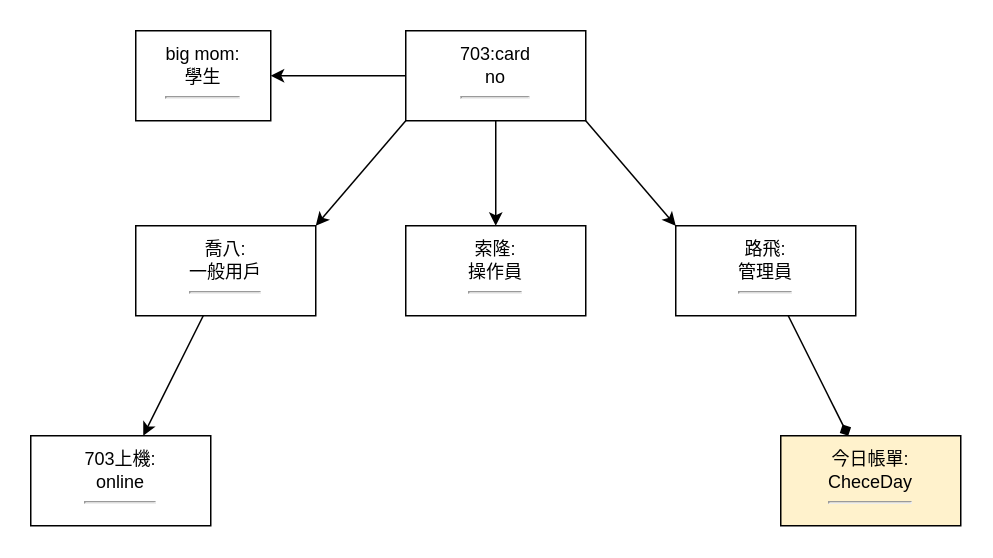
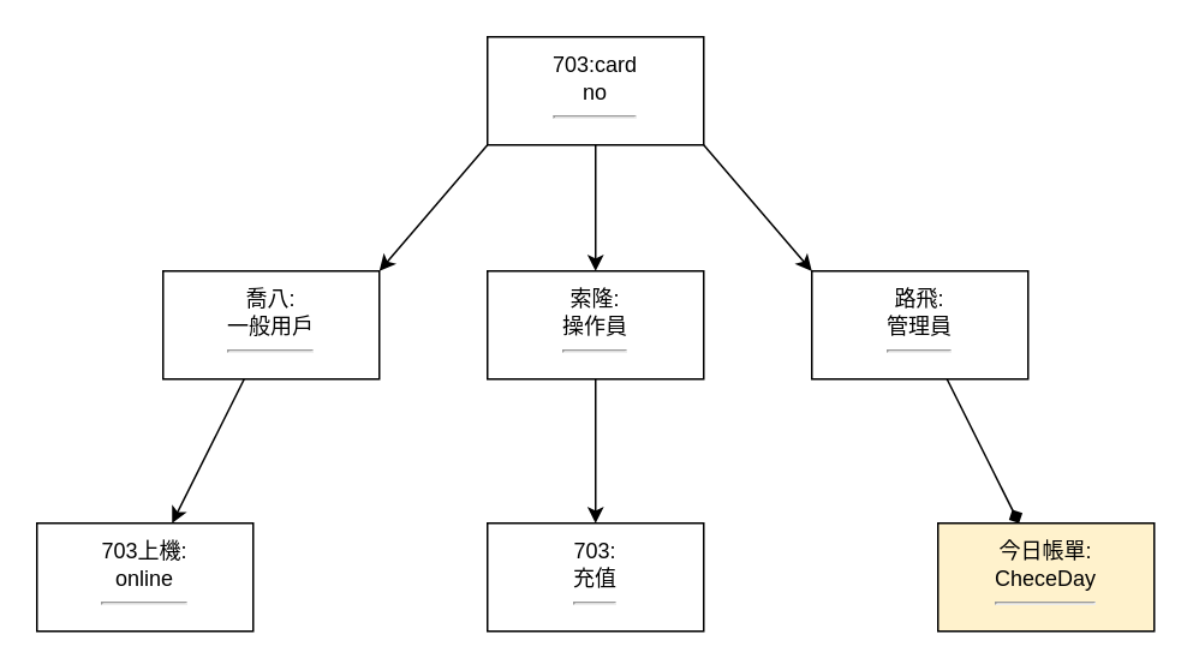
  <mxCell id="0" />
  <mxCell id="1" parent="0" />
- <mxCell id="2" value="" style="edgeStyle=orthogonalEdgeStyle;rounded=0;orthogonalLoop=1;jettySize=auto;html=1;" edge="1" parent="1" source="6" target="7"><mxGeometry relative="1" as="geometry" /></mxCell>
  <mxCell id="3" style="edgeStyle=none;rounded=0;orthogonalLoop=1;jettySize=auto;html=1;entryX=0;entryY=1;entryDx=0;entryDy=0;exitX=0;exitY=1;exitDx=0;exitDy=0;" edge="1" parent="1" source="6" target="9"><mxGeometry relative="1" as="geometry" /></mxCell>
  <mxCell id="4" value="" style="edgeStyle=none;rounded=0;orthogonalLoop=1;jettySize=auto;html=1;" edge="1" parent="1" source="6" target="11"><mxGeometry relative="1" as="geometry" /></mxCell>
  <mxCell id="5" style="edgeStyle=none;rounded=0;orthogonalLoop=1;jettySize=auto;html=1;exitX=1;exitY=1;exitDx=0;exitDy=0;entryX=0;entryY=0;entryDx=0;entryDy=0;" edge="1" parent="1" source="6" target="13"><mxGeometry relative="1" as="geometry"><mxPoint x="490" y="150" as="targetPoint" /></mxGeometry></mxCell>
  <mxCell id="6" value="703:card&lt;br&gt;no&lt;br&gt;&lt;hr&gt;" style="rounded=0;whiteSpace=wrap;html=1;" vertex="1" parent="1"><mxGeometry x="270" y="20" width="120" height="60" as="geometry" /></mxCell>
- <mxCell id="7" value="big mom:&lt;br&gt;學生&lt;br&gt;&lt;hr&gt;" style="rounded=0;whiteSpace=wrap;html=1;" vertex="1" parent="1"><mxGeometry x="90" y="20" width="90" height="60" as="geometry" /></mxCell>
  <mxCell id="8" value="" style="edgeStyle=none;rounded=0;orthogonalLoop=1;jettySize=auto;html=1;" edge="1" parent="1" source="9" target="14"><mxGeometry relative="1" as="geometry" /></mxCell>
  <mxCell id="9" value="喬八:&lt;br&gt;一般用戶&lt;br&gt;&lt;hr&gt;" style="rounded=0;whiteSpace=wrap;html=1;direction=west;" vertex="1" parent="1"><mxGeometry x="90" y="150" width="120" height="60" as="geometry" /></mxCell>
+ <mxCell id="10" value="" style="edgeStyle=none;rounded=0;orthogonalLoop=1;jettySize=auto;html=1;" edge="1" parent="1" source="11" target="15"><mxGeometry relative="1" as="geometry" /></mxCell>
  <mxCell id="11" value="索隆:&lt;br&gt;操作員&lt;br&gt;&lt;hr&gt;" style="rounded=0;whiteSpace=wrap;html=1;" vertex="1" parent="1"><mxGeometry x="270" y="150" width="120" height="60" as="geometry" /></mxCell>
  <mxCell id="12" value="" style="edgeStyle=none;rounded=0;orthogonalLoop=1;jettySize=auto;html=1;endArrow=diamond;" edge="1" parent="1" source="13" target="16"><mxGeometry relative="1" as="geometry" /></mxCell>
  <mxCell id="13" value="路飛:&lt;br&gt;管理員&lt;br&gt;&lt;hr&gt;" style="rounded=0;whiteSpace=wrap;html=1;" vertex="1" parent="1"><mxGeometry x="450" y="150" width="120" height="60" as="geometry" /></mxCell>
  <mxCell id="14" value="703上機:&lt;br&gt;online&lt;br&gt;&lt;hr&gt;" style="rounded=0;whiteSpace=wrap;html=1;direction=west;" vertex="1" parent="1"><mxGeometry x="20" y="290" width="120" height="60" as="geometry" /></mxCell>
+ <mxCell id="15" value="703:&lt;br&gt;充值&lt;br&gt;&lt;hr&gt;" style="rounded=0;whiteSpace=wrap;html=1;" vertex="1" parent="1"><mxGeometry x="270" y="290" width="120" height="60" as="geometry" /></mxCell>
  <mxCell id="16" value="今日帳單:&lt;br&gt;CheceDay&lt;br&gt;&lt;hr&gt;" style="rounded=0;whiteSpace=wrap;html=1;fillColor=#fff2cc;" vertex="1" parent="1"><mxGeometry x="520" y="290" width="120" height="60" as="geometry" /></mxCell>
